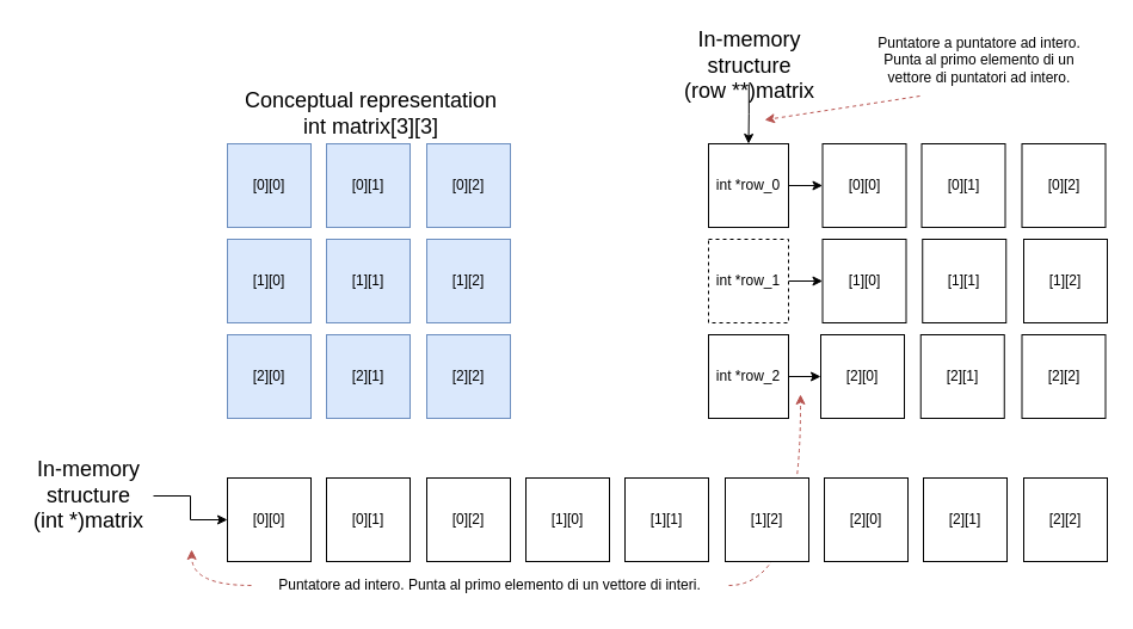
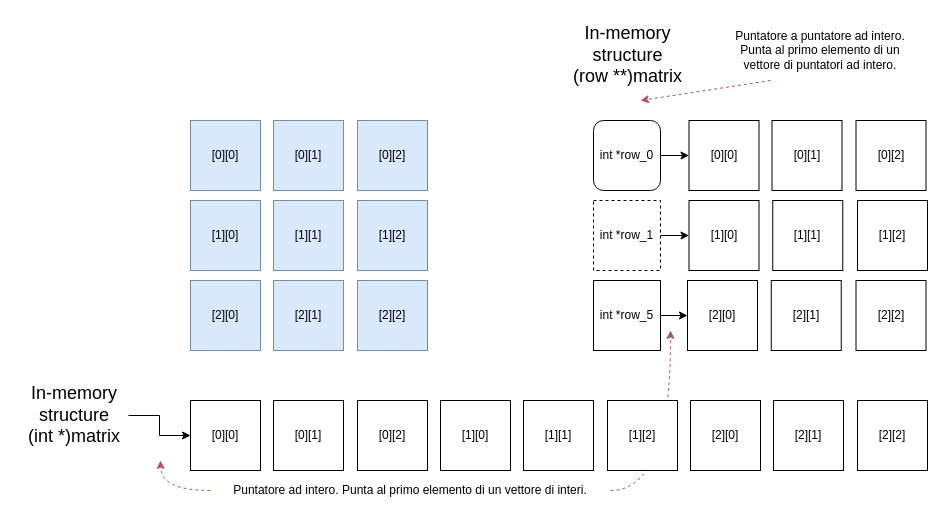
  <mxCell id="0" />
  <mxCell id="1" parent="0" />
  <mxCell id="2" value="" style="endArrow=classic;html=1;rounded=0;dashed=1;fillColor=#f8cecc;strokeColor=#b85450;exitX=1;exitY=0.5;exitDx=0;exitDy=0;edgeStyle=orthogonalEdgeStyle;curved=1;" edge="1" parent="1" source="42"><mxGeometry width="50" height="50" relative="1" as="geometry"><mxPoint x="188.5" y="520.99" as="sourcePoint" /><mxPoint x="670" y="330" as="targetPoint" /></mxGeometry></mxCell>
  <mxCell id="3" value="[0][0]" style="rounded=0;whiteSpace=wrap;html=1;fillColor=#dae8fc;strokeColor=#6c8ebf;" parent="1" vertex="1"><mxGeometry x="190" y="120" width="70" height="70" as="geometry" /></mxCell>
  <mxCell id="4" value="&lt;span&gt;[0][1]&lt;/span&gt;" style="rounded=0;whiteSpace=wrap;html=1;fillColor=#dae8fc;strokeColor=#6c8ebf;" parent="1" vertex="1"><mxGeometry x="273" y="120" width="70" height="70" as="geometry" /></mxCell>
  <mxCell id="5" value="&lt;span&gt;[0][2]&lt;/span&gt;" style="rounded=0;whiteSpace=wrap;html=1;fillColor=#dae8fc;strokeColor=#6c8ebf;" parent="1" vertex="1"><mxGeometry x="357" y="120" width="70" height="70" as="geometry" /></mxCell>
  <mxCell id="6" value="&lt;span&gt;[1][0]&lt;/span&gt;" style="rounded=0;whiteSpace=wrap;html=1;fillColor=#dae8fc;strokeColor=#6c8ebf;" parent="1" vertex="1"><mxGeometry x="190" y="200" width="70" height="70" as="geometry" /></mxCell>
  <mxCell id="7" value="&lt;span&gt;[1][1]&lt;/span&gt;" style="rounded=0;whiteSpace=wrap;html=1;fillColor=#dae8fc;strokeColor=#6c8ebf;" parent="1" vertex="1"><mxGeometry x="273" y="200" width="70" height="70" as="geometry" /></mxCell>
  <mxCell id="8" value="&lt;span&gt;[1][2]&lt;/span&gt;" style="rounded=0;whiteSpace=wrap;html=1;fillColor=#dae8fc;strokeColor=#6c8ebf;" parent="1" vertex="1"><mxGeometry x="357" y="200" width="70" height="70" as="geometry" /></mxCell>
  <mxCell id="9" value="&lt;span&gt;[2][0]&lt;/span&gt;" style="rounded=0;whiteSpace=wrap;html=1;fillColor=#dae8fc;strokeColor=#6c8ebf;" parent="1" vertex="1"><mxGeometry x="190" y="280" width="70" height="70" as="geometry" /></mxCell>
  <mxCell id="10" value="&lt;span&gt;[2][1]&lt;/span&gt;" style="rounded=0;whiteSpace=wrap;html=1;fillColor=#dae8fc;strokeColor=#6c8ebf;" parent="1" vertex="1"><mxGeometry x="273" y="280" width="70" height="70" as="geometry" /></mxCell>
  <mxCell id="11" value="&lt;span&gt;[2][2]&lt;/span&gt;" style="rounded=0;whiteSpace=wrap;html=1;fillColor=#dae8fc;strokeColor=#6c8ebf;" parent="1" vertex="1"><mxGeometry x="357" y="280" width="70" height="70" as="geometry" /></mxCell>
  <mxCell id="12" value="[0][0]" style="rounded=0;whiteSpace=wrap;html=1;" parent="1" vertex="1"><mxGeometry x="190" y="400" width="70" height="70" as="geometry" /></mxCell>
  <mxCell id="13" value="&lt;span&gt;[0][1]&lt;/span&gt;" style="rounded=0;whiteSpace=wrap;html=1;" parent="1" vertex="1"><mxGeometry x="273" y="400" width="70" height="70" as="geometry" /></mxCell>
  <mxCell id="14" value="&lt;span&gt;[0][2]&lt;/span&gt;" style="rounded=0;whiteSpace=wrap;html=1;" parent="1" vertex="1"><mxGeometry x="357" y="400" width="70" height="70" as="geometry" /></mxCell>
  <mxCell id="15" value="&lt;span&gt;[1][0]&lt;/span&gt;" style="rounded=0;whiteSpace=wrap;html=1;" parent="1" vertex="1"><mxGeometry x="440" y="400" width="70" height="70" as="geometry" /></mxCell>
  <mxCell id="16" value="&lt;span&gt;[1][1]&lt;/span&gt;" style="rounded=0;whiteSpace=wrap;html=1;" parent="1" vertex="1"><mxGeometry x="523" y="400" width="70" height="70" as="geometry" /></mxCell>
  <mxCell id="17" value="&lt;span&gt;[1][2]&lt;/span&gt;" style="rounded=0;whiteSpace=wrap;html=1;" parent="1" vertex="1"><mxGeometry x="607" y="400" width="70" height="70" as="geometry" /></mxCell>
  <mxCell id="18" value="&lt;span&gt;[2][0]&lt;/span&gt;" style="rounded=0;whiteSpace=wrap;html=1;" parent="1" vertex="1"><mxGeometry x="690" y="400" width="70" height="70" as="geometry" /></mxCell>
  <mxCell id="19" value="&lt;span&gt;[2][1]&lt;/span&gt;" style="rounded=0;whiteSpace=wrap;html=1;" parent="1" vertex="1"><mxGeometry x="773" y="400" width="70" height="70" as="geometry" /></mxCell>
  <mxCell id="20" value="&lt;span&gt;[2][2]&lt;/span&gt;" style="rounded=0;whiteSpace=wrap;html=1;" parent="1" vertex="1"><mxGeometry x="857" y="400" width="70" height="70" as="geometry" /></mxCell>
  <mxCell id="21" value="" style="edgeStyle=orthogonalEdgeStyle;rounded=0;orthogonalLoop=1;jettySize=auto;html=1;fontSize=18;" parent="1" source="22" target="12" edge="1"><mxGeometry relative="1" as="geometry" /></mxCell>
  <mxCell id="22" value="&lt;span style=&quot;font-size: 18px&quot;&gt;In-memory structure&lt;/span&gt;&lt;br style=&quot;font-size: 18px&quot;&gt;&lt;span style=&quot;font-size: 18px&quot;&gt;(int *)matrix&lt;/span&gt;" style="text;html=1;strokeColor=none;fillColor=none;align=center;verticalAlign=middle;whiteSpace=wrap;rounded=0;" parent="1" vertex="1"><mxGeometry x="20" y="400" width="108" height="30" as="geometry" /></mxCell>
  <mxCell id="23" value="" style="edgeStyle=orthogonalEdgeStyle;rounded=0;orthogonalLoop=1;jettySize=auto;html=1;fontSize=18;" parent="1" source="24" target="29" edge="1"><mxGeometry relative="1" as="geometry" /></mxCell>
- <mxCell id="24" value="int *row_0" style="rounded=0;whiteSpace=wrap;html=1;" parent="1" vertex="1"><mxGeometry x="593" y="120" width="67" height="70" as="geometry" /></mxCell>
+ <mxCell id="24" value="int *row_0" style="whiteSpace=wrap;html=1;rounded=1;" parent="1" vertex="1"><mxGeometry x="593" y="120" width="67" height="70" as="geometry" /></mxCell>
  <mxCell id="25" style="edgeStyle=orthogonalEdgeStyle;rounded=0;orthogonalLoop=1;jettySize=auto;html=1;" edge="1" parent="1" source="26" target="32"><mxGeometry relative="1" as="geometry" /></mxCell>
  <mxCell id="26" value="int *row_1" style="rounded=0;whiteSpace=wrap;html=1;dashed=1;" parent="1" vertex="1"><mxGeometry x="593" y="200" width="67" height="70" as="geometry" /></mxCell>
  <mxCell id="27" style="edgeStyle=orthogonalEdgeStyle;rounded=0;orthogonalLoop=1;jettySize=auto;html=1;entryX=0;entryY=0.5;entryDx=0;entryDy=0;" edge="1" parent="1" source="28" target="33"><mxGeometry relative="1" as="geometry" /></mxCell>
- <mxCell id="28" value="int *row_2" style="rounded=0;whiteSpace=wrap;html=1;" parent="1" vertex="1"><mxGeometry x="593" y="280" width="67" height="70" as="geometry" /></mxCell>
+ <mxCell id="28" value="int *row_5" style="rounded=0;whiteSpace=wrap;html=1;" parent="1" vertex="1"><mxGeometry x="593" y="280" width="67" height="70" as="geometry" /></mxCell>
  <mxCell id="29" value="&lt;span&gt;[0][0]&lt;/span&gt;" style="rounded=0;whiteSpace=wrap;html=1;" parent="1" vertex="1"><mxGeometry x="688.5" y="120" width="70" height="70" as="geometry" /></mxCell>
  <mxCell id="30" value="&lt;span&gt;[0][1]&lt;/span&gt;" style="rounded=0;whiteSpace=wrap;html=1;" parent="1" vertex="1"><mxGeometry x="771.5" y="120" width="70" height="70" as="geometry" /></mxCell>
  <mxCell id="31" value="&lt;span&gt;[0][2]&lt;/span&gt;" style="rounded=0;whiteSpace=wrap;html=1;" parent="1" vertex="1"><mxGeometry x="855.5" y="120" width="70" height="70" as="geometry" /></mxCell>
  <mxCell id="32" value="&lt;span&gt;[1][0]&lt;/span&gt;" style="rounded=0;whiteSpace=wrap;html=1;" parent="1" vertex="1"><mxGeometry x="688.5" y="200" width="70" height="70" as="geometry" /></mxCell>
  <mxCell id="33" value="&lt;span&gt;[2][0]&lt;/span&gt;" style="rounded=0;whiteSpace=wrap;html=1;" parent="1" vertex="1"><mxGeometry x="687" y="280" width="70" height="70" as="geometry" /></mxCell>
- <mxCell id="34" style="edgeStyle=orthogonalEdgeStyle;rounded=0;orthogonalLoop=1;jettySize=auto;html=1;" edge="1" parent="1" source="35" target="24"><mxGeometry relative="1" as="geometry" /></mxCell>
  <mxCell id="35" value="&lt;font style=&quot;font-size: 18px&quot;&gt;In-memory structure&lt;br&gt;(row **)matrix&lt;/font&gt;" style="text;html=1;strokeColor=none;fillColor=none;align=center;verticalAlign=middle;whiteSpace=wrap;rounded=0;" parent="1" vertex="1"><mxGeometry x="563.5" width="126.5" height="30" as="geometry" y="40" /></mxCell>
  <mxCell id="36" value="&lt;span&gt;[1][1]&lt;/span&gt;" style="rounded=0;whiteSpace=wrap;html=1;" parent="1" vertex="1"><mxGeometry x="772.25" y="200" width="70" height="70" as="geometry" /></mxCell>
  <mxCell id="37" value="&lt;span&gt;[2][1]&lt;/span&gt;" style="rounded=0;whiteSpace=wrap;html=1;" parent="1" vertex="1"><mxGeometry x="770.75" y="280" width="70" height="70" as="geometry" /></mxCell>
  <mxCell id="38" value="&lt;span&gt;[1][2]&lt;/span&gt;" style="rounded=0;whiteSpace=wrap;html=1;" parent="1" vertex="1"><mxGeometry x="857" y="200" width="70" height="70" as="geometry" /></mxCell>
  <mxCell id="39" value="&lt;span&gt;[2][2]&lt;/span&gt;" style="rounded=0;whiteSpace=wrap;html=1;" parent="1" vertex="1"><mxGeometry x="855.5" y="280" width="70" height="70" as="geometry" /></mxCell>
- <mxCell id="40" value="&lt;font style=&quot;font-size: 18px&quot;&gt;Conceptual representation&lt;br&gt;int matrix[3][3]&lt;br&gt;&lt;/font&gt;" style="text;html=1;align=center;verticalAlign=middle;whiteSpace=wrap;rounded=0;" parent="1" vertex="1"><mxGeometry x="190" y="80" width="241" height="30" as="geometry" /></mxCell>
  <mxCell id="41" value="" style="endArrow=classic;html=1;rounded=0;dashed=1;fillColor=#f8cecc;strokeColor=#b85450;exitX=0;exitY=0.5;exitDx=0;exitDy=0;edgeStyle=orthogonalEdgeStyle;curved=1;" edge="1" parent="1" source="42"><mxGeometry width="50" height="50" relative="1" as="geometry"><mxPoint x="180" y="500" as="sourcePoint" /><mxPoint x="160" y="460" as="targetPoint" /></mxGeometry></mxCell>
  <mxCell id="42" value="Puntatore ad intero. Punta al primo elemento di un vettore di interi." style="text;html=1;strokeColor=none;fillColor=none;align=center;verticalAlign=middle;whiteSpace=wrap;rounded=0;" vertex="1" parent="1"><mxGeometry x="210" y="475" width="400" height="30" as="geometry" /></mxCell>
  <mxCell id="43" value="Puntatore a puntatore ad intero. Punta al primo elemento di un vettore di puntatori ad intero." style="text;html=1;strokeColor=none;fillColor=none;align=center;verticalAlign=middle;whiteSpace=wrap;rounded=0;" vertex="1" parent="1"><mxGeometry x="720" y="20" width="200" height="60" as="geometry" /></mxCell>
  <mxCell id="44" value="" style="endArrow=classic;html=1;rounded=0;dashed=1;fillColor=#f8cecc;strokeColor=#b85450;exitX=0.25;exitY=1;exitDx=0;exitDy=0;" edge="1" parent="1" source="43"><mxGeometry width="50" height="50" relative="1" as="geometry"><mxPoint x="188.5" y="520.99" as="sourcePoint" /><mxPoint x="640" y="100" as="targetPoint" /></mxGeometry></mxCell>
